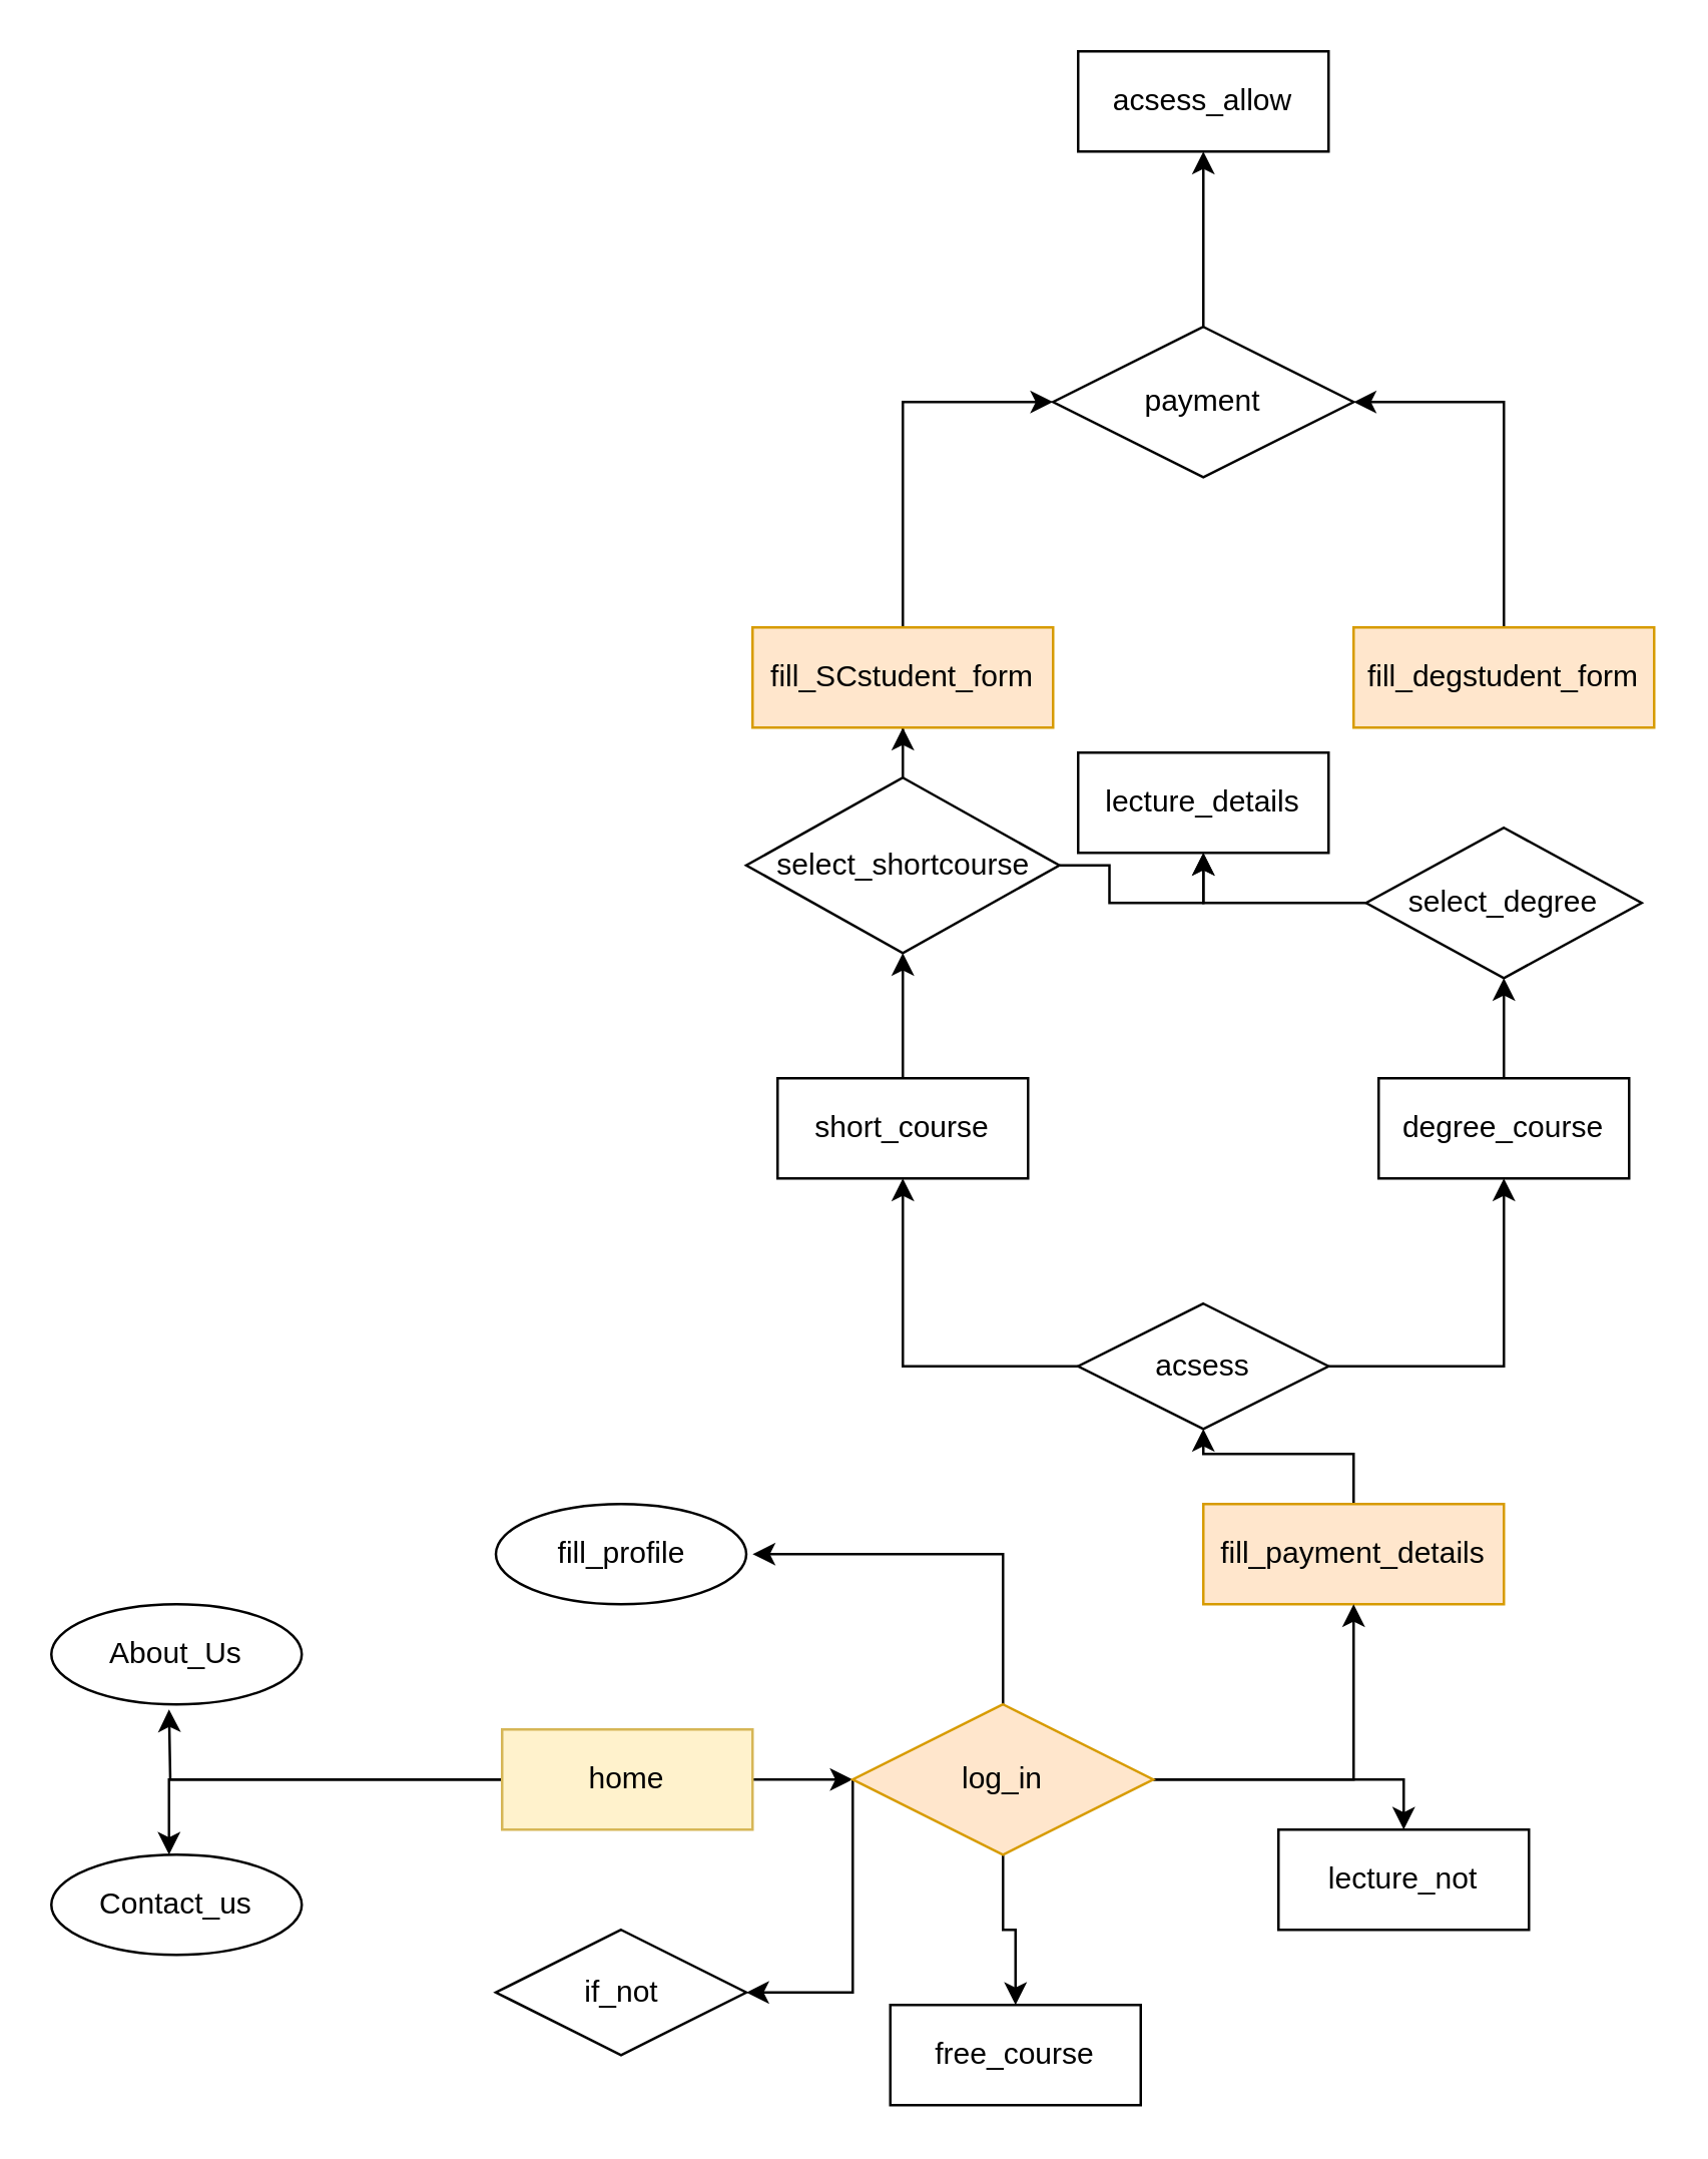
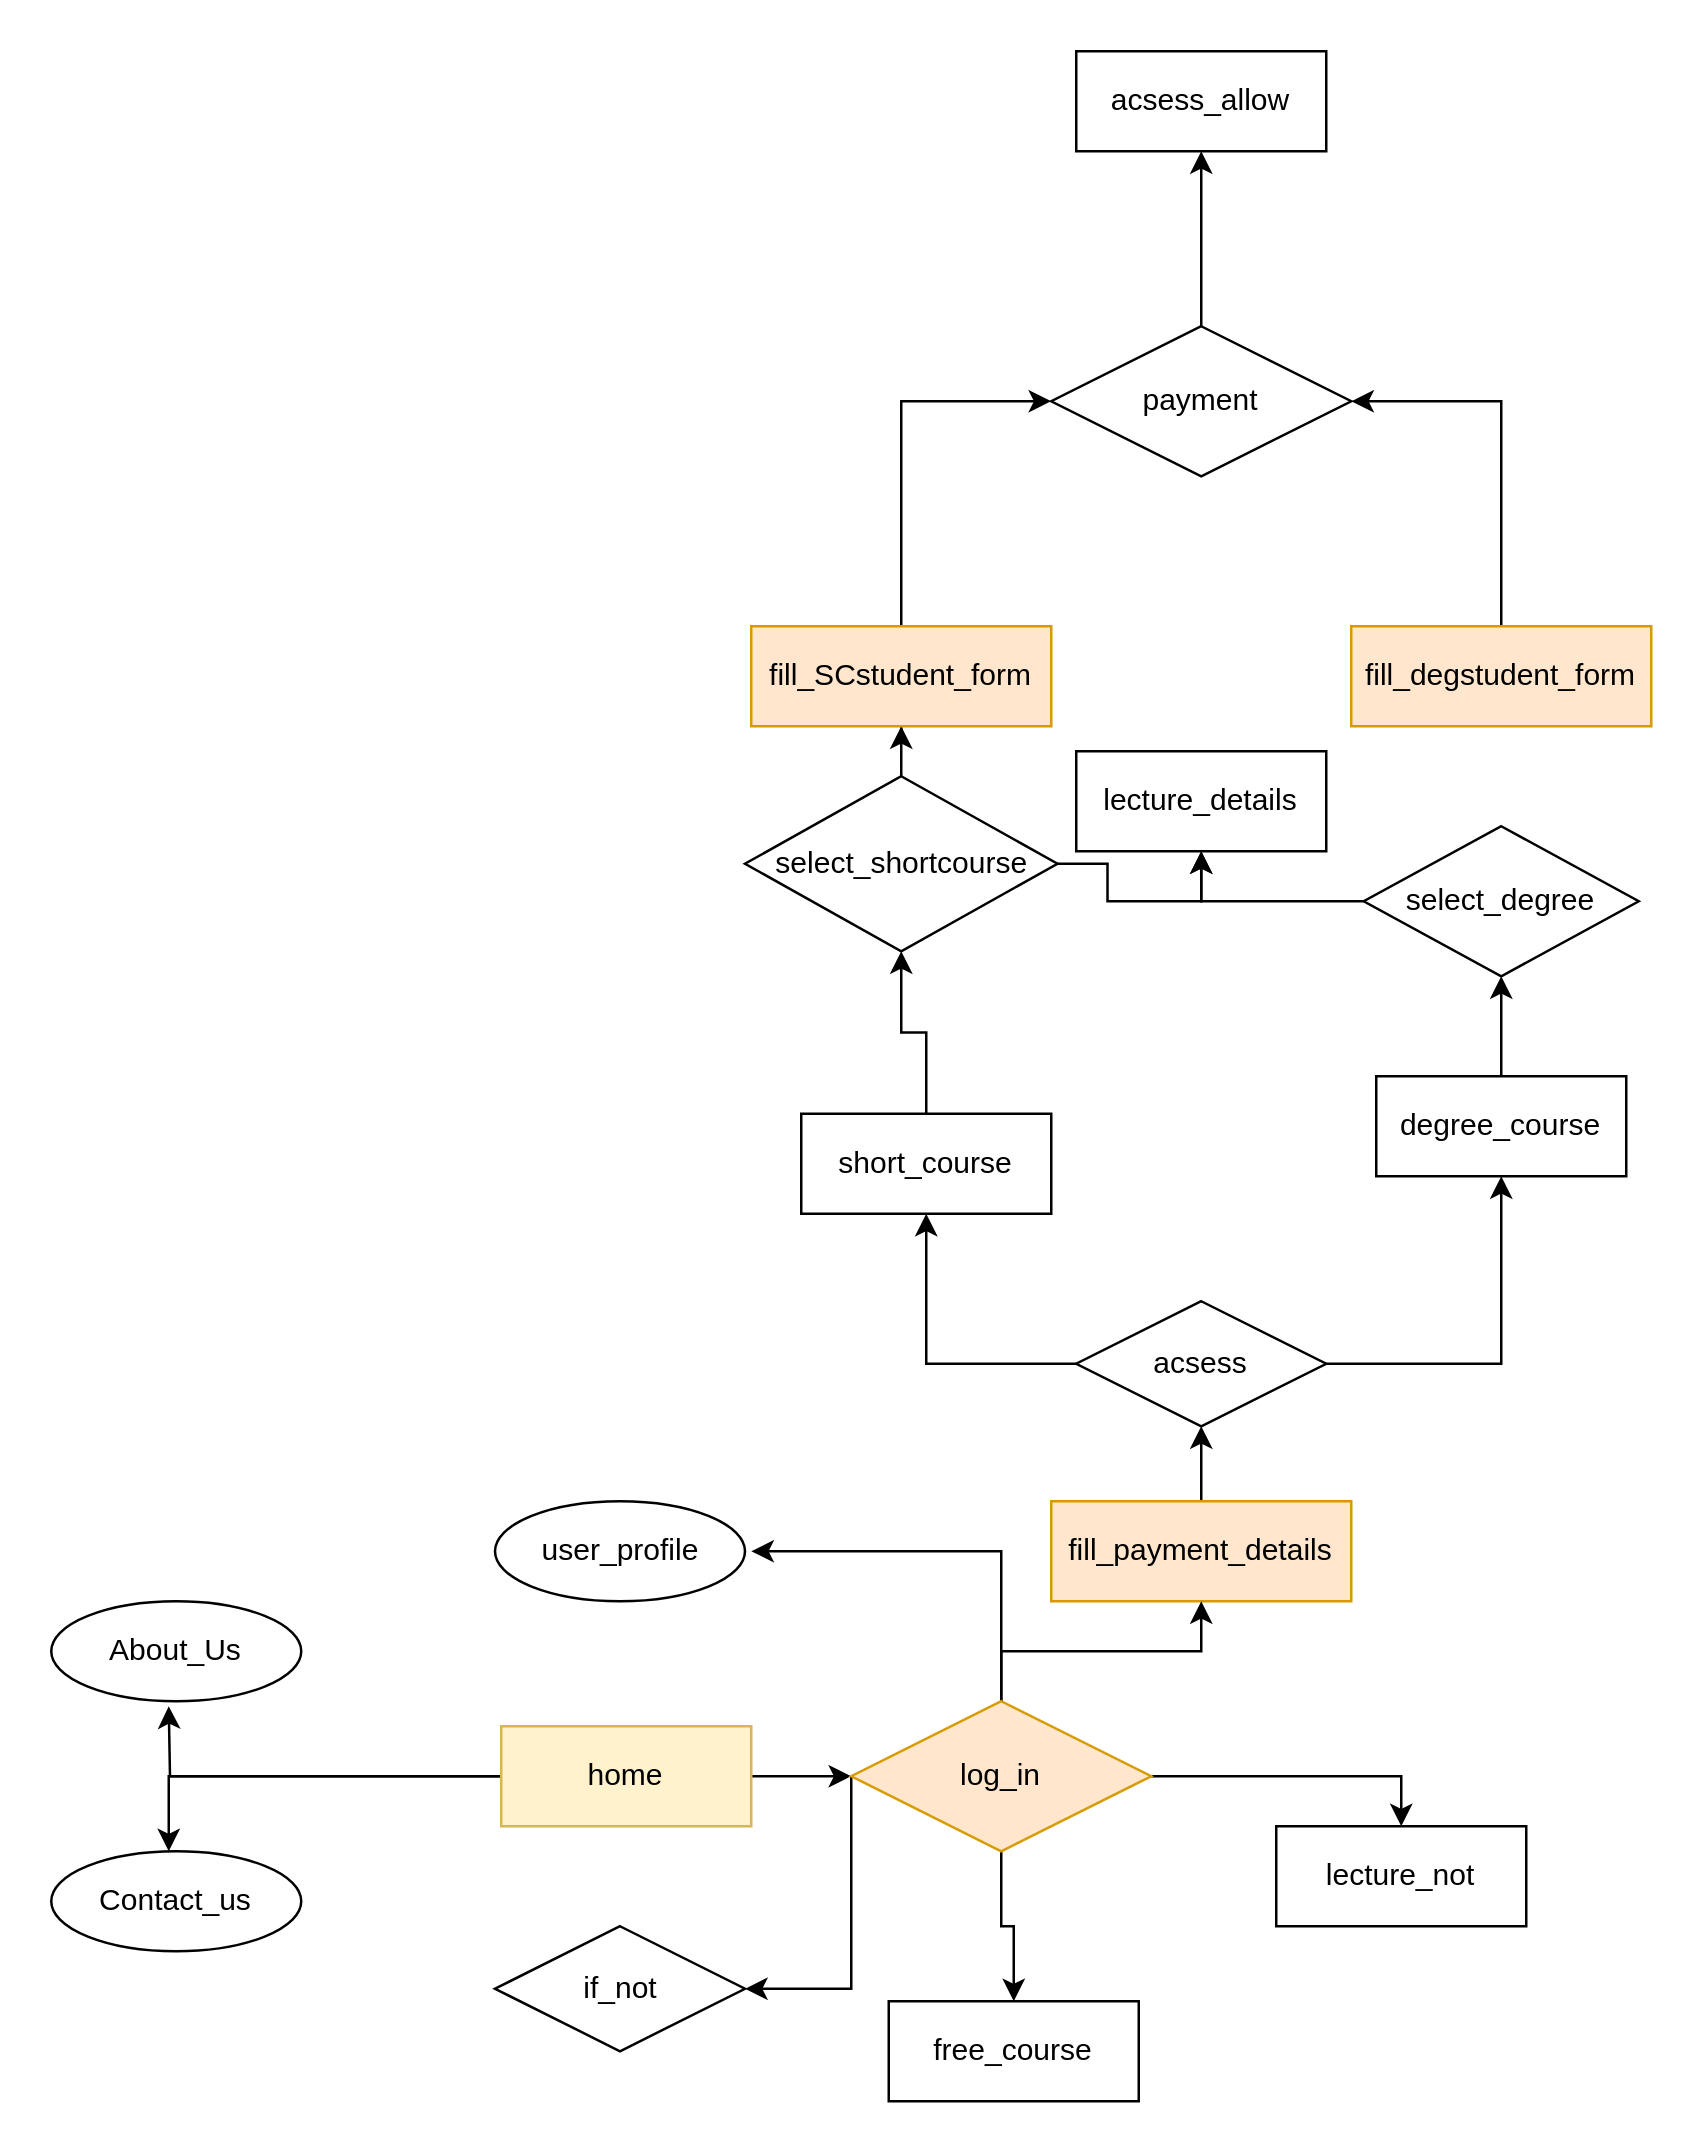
  <mxCell id="0" />
  <mxCell id="1" parent="0" />
  <mxCell id="2" style="edgeStyle=orthogonalEdgeStyle;rounded=0;orthogonalLoop=1;jettySize=auto;html=1;entryX=0;entryY=0.5;entryDx=0;entryDy=0;" edge="1" parent="1" source="5" target="19"><mxGeometry relative="1" as="geometry" /></mxCell>
  <mxCell id="3" style="edgeStyle=orthogonalEdgeStyle;rounded=0;orthogonalLoop=1;jettySize=auto;html=1;entryX=0.67;entryY=1.05;entryDx=0;entryDy=0;entryPerimeter=0;" edge="1" parent="1" source="5"><mxGeometry relative="1" as="geometry"><mxPoint x="67" y="682" as="targetPoint" /></mxGeometry></mxCell>
  <mxCell id="4" style="edgeStyle=orthogonalEdgeStyle;rounded=0;orthogonalLoop=1;jettySize=auto;html=1;entryX=0.67;entryY=0;entryDx=0;entryDy=0;entryPerimeter=0;" edge="1" parent="1" source="5"><mxGeometry relative="1" as="geometry"><mxPoint x="67" y="740" as="targetPoint" /><Array as="points"><mxPoint x="67" y="710" /></Array></mxGeometry></mxCell>
  <mxCell id="5" value="home" style="whiteSpace=wrap;html=1;align=center;fillColor=#fff2cc;strokeColor=#d6b656;" vertex="1" parent="1"><mxGeometry x="200" y="690" width="100" height="40" as="geometry" /></mxCell>
  <mxCell id="6" value="free_course" style="whiteSpace=wrap;html=1;align=center;" vertex="1" parent="1"><mxGeometry x="355" y="800" width="100" height="40" as="geometry" /></mxCell>
  <mxCell id="7" value="lecture_not" style="whiteSpace=wrap;html=1;align=center;" vertex="1" parent="1"><mxGeometry x="510" y="730" width="100" height="40" as="geometry" /></mxCell>
  <mxCell id="8" style="edgeStyle=orthogonalEdgeStyle;rounded=0;orthogonalLoop=1;jettySize=auto;html=1;entryX=0.5;entryY=1;entryDx=0;entryDy=0;" edge="1" parent="1" source="9" target="29"><mxGeometry relative="1" as="geometry" /></mxCell>
- <mxCell id="9" value="short_course" style="whiteSpace=wrap;html=1;align=center;" vertex="1" parent="1"><mxGeometry x="310" y="430" width="100" height="40" as="geometry" /></mxCell>
+ <mxCell id="9" value="short_course" style="whiteSpace=wrap;html=1;align=center;" vertex="1" parent="1"><mxGeometry x="320" y="445" width="100" height="40" as="geometry" /></mxCell>
  <mxCell id="10" style="edgeStyle=orthogonalEdgeStyle;rounded=0;orthogonalLoop=1;jettySize=auto;html=1;entryX=0.5;entryY=1;entryDx=0;entryDy=0;" edge="1" parent="1" source="11" target="24"><mxGeometry relative="1" as="geometry" /></mxCell>
  <mxCell id="11" value="degree_course" style="whiteSpace=wrap;html=1;align=center;" vertex="1" parent="1"><mxGeometry x="550" y="430" width="100" height="40" as="geometry" /></mxCell>
  <mxCell id="12" style="edgeStyle=orthogonalEdgeStyle;rounded=0;orthogonalLoop=1;jettySize=auto;html=1;entryX=0.5;entryY=1;entryDx=0;entryDy=0;" edge="1" parent="1" source="13" target="22"><mxGeometry relative="1" as="geometry" /></mxCell>
- <mxCell id="13" value="fill_payment_details" style="whiteSpace=wrap;html=1;align=center;fillColor=#ffe6cc;strokeColor=#d79b00;" vertex="1" parent="1"><mxGeometry x="480" y="600" width="120" height="40" as="geometry" /></mxCell>
+ <mxCell id="13" value="fill_payment_details" style="whiteSpace=wrap;html=1;align=center;fillColor=#ffe6cc;strokeColor=#d79b00;" vertex="1" parent="1"><mxGeometry x="420" y="600" width="120" height="40" as="geometry" /></mxCell>
  <mxCell id="14" style="edgeStyle=orthogonalEdgeStyle;rounded=0;orthogonalLoop=1;jettySize=auto;html=1;entryX=0.5;entryY=0;entryDx=0;entryDy=0;" edge="1" parent="1" source="19" target="7"><mxGeometry relative="1" as="geometry"><mxPoint x="560" y="710" as="targetPoint" /></mxGeometry></mxCell>
  <mxCell id="15" style="edgeStyle=orthogonalEdgeStyle;rounded=0;orthogonalLoop=1;jettySize=auto;html=1;" edge="1" parent="1" source="19" target="6"><mxGeometry relative="1" as="geometry" /></mxCell>
  <mxCell id="16" style="edgeStyle=orthogonalEdgeStyle;rounded=0;orthogonalLoop=1;jettySize=auto;html=1;entryX=0.5;entryY=1;entryDx=0;entryDy=0;" edge="1" parent="1" source="19" target="13"><mxGeometry relative="1" as="geometry" /></mxCell>
  <mxCell id="17" style="edgeStyle=orthogonalEdgeStyle;rounded=0;orthogonalLoop=1;jettySize=auto;html=1;entryX=1;entryY=0.5;entryDx=0;entryDy=0;" edge="1" parent="1" source="19"><mxGeometry relative="1" as="geometry"><mxPoint x="300" y="620" as="targetPoint" /><Array as="points"><mxPoint x="400" y="620" /></Array></mxGeometry></mxCell>
  <mxCell id="18" style="edgeStyle=orthogonalEdgeStyle;rounded=0;orthogonalLoop=1;jettySize=auto;html=1;entryX=1;entryY=0.5;entryDx=0;entryDy=0;" edge="1" parent="1" source="19" target="34"><mxGeometry relative="1" as="geometry"><Array as="points"><mxPoint x="340" y="795" /></Array></mxGeometry></mxCell>
  <mxCell id="19" value="log_in" style="shape=rhombus;perimeter=rhombusPerimeter;whiteSpace=wrap;html=1;align=center;fillColor=#ffe6cc;strokeColor=#d79b00;" vertex="1" parent="1"><mxGeometry x="340" y="680" width="120" height="60" as="geometry" /></mxCell>
  <mxCell id="20" style="edgeStyle=orthogonalEdgeStyle;rounded=0;orthogonalLoop=1;jettySize=auto;html=1;entryX=0.5;entryY=1;entryDx=0;entryDy=0;" edge="1" parent="1" source="22" target="9"><mxGeometry relative="1" as="geometry" /></mxCell>
  <mxCell id="21" style="edgeStyle=orthogonalEdgeStyle;rounded=0;orthogonalLoop=1;jettySize=auto;html=1;entryX=0.5;entryY=1;entryDx=0;entryDy=0;" edge="1" parent="1" source="22" target="11"><mxGeometry relative="1" as="geometry" /></mxCell>
  <mxCell id="22" value="acsess" style="shape=rhombus;perimeter=rhombusPerimeter;whiteSpace=wrap;html=1;align=center;" vertex="1" parent="1"><mxGeometry x="430" y="520" width="100" height="50" as="geometry" /></mxCell>
  <mxCell id="23" style="edgeStyle=orthogonalEdgeStyle;rounded=0;orthogonalLoop=1;jettySize=auto;html=1;entryX=0.5;entryY=1;entryDx=0;entryDy=0;" edge="1" parent="1" source="24" target="38"><mxGeometry relative="1" as="geometry" /></mxCell>
  <mxCell id="24" value="select_degree" style="shape=rhombus;perimeter=rhombusPerimeter;whiteSpace=wrap;html=1;align=center;" vertex="1" parent="1"><mxGeometry x="545" y="330" width="110" height="60" as="geometry" /></mxCell>
  <mxCell id="25" style="edgeStyle=orthogonalEdgeStyle;rounded=0;orthogonalLoop=1;jettySize=auto;html=1;entryX=1;entryY=0.5;entryDx=0;entryDy=0;" edge="1" parent="1" source="26" target="33"><mxGeometry relative="1" as="geometry" /></mxCell>
  <mxCell id="26" value="fill_degstudent_form" style="whiteSpace=wrap;html=1;align=center;fillColor=#ffe6cc;strokeColor=#d79b00;" vertex="1" parent="1"><mxGeometry x="540" y="250" width="120" height="40" as="geometry" /></mxCell>
  <mxCell id="27" style="edgeStyle=orthogonalEdgeStyle;rounded=0;orthogonalLoop=1;jettySize=auto;html=1;entryX=0.5;entryY=1;entryDx=0;entryDy=0;" edge="1" parent="1" source="29" target="31"><mxGeometry relative="1" as="geometry" /></mxCell>
  <mxCell id="28" style="edgeStyle=orthogonalEdgeStyle;rounded=0;orthogonalLoop=1;jettySize=auto;html=1;entryX=0.5;entryY=1;entryDx=0;entryDy=0;" edge="1" parent="1" source="29" target="38"><mxGeometry relative="1" as="geometry" /></mxCell>
  <mxCell id="29" value="select_shortcourse" style="shape=rhombus;perimeter=rhombusPerimeter;whiteSpace=wrap;html=1;align=center;" vertex="1" parent="1"><mxGeometry x="297.5" y="310" width="125" height="70" as="geometry" /></mxCell>
  <mxCell id="30" style="edgeStyle=orthogonalEdgeStyle;rounded=0;orthogonalLoop=1;jettySize=auto;html=1;entryX=0;entryY=0.5;entryDx=0;entryDy=0;" edge="1" parent="1" source="31" target="33"><mxGeometry relative="1" as="geometry" /></mxCell>
  <mxCell id="31" value="fill_SCstudent_form" style="whiteSpace=wrap;html=1;align=center;fillColor=#ffe6cc;strokeColor=#d79b00;" vertex="1" parent="1"><mxGeometry x="300" y="250" width="120" height="40" as="geometry" /></mxCell>
  <mxCell id="32" style="edgeStyle=orthogonalEdgeStyle;rounded=0;orthogonalLoop=1;jettySize=auto;html=1;" edge="1" parent="1" source="33"><mxGeometry relative="1" as="geometry"><mxPoint x="480" y="60" as="targetPoint" /></mxGeometry></mxCell>
  <mxCell id="33" value="payment" style="shape=rhombus;perimeter=rhombusPerimeter;whiteSpace=wrap;html=1;align=center;" vertex="1" parent="1"><mxGeometry x="420" y="130" width="120" height="60" as="geometry" /></mxCell>
  <mxCell id="34" value="if_not" style="shape=rhombus;perimeter=rhombusPerimeter;whiteSpace=wrap;html=1;align=center;" vertex="1" parent="1"><mxGeometry x="197.5" y="770" width="100" height="50" as="geometry" /></mxCell>
- <mxCell id="35" value="fill_profile" style="ellipse;whiteSpace=wrap;html=1;align=center;" vertex="1" parent="1"><mxGeometry x="197.5" y="600" width="100" height="40" as="geometry" /></mxCell>
+ <mxCell id="35" value="user_profile" style="ellipse;whiteSpace=wrap;html=1;align=center;" vertex="1" parent="1"><mxGeometry x="197.5" y="600" width="100" height="40" as="geometry" /></mxCell>
  <mxCell id="36" value="About_Us" style="ellipse;whiteSpace=wrap;html=1;align=center;" vertex="1" parent="1"><mxGeometry x="20" y="640" width="100" height="40" as="geometry" /></mxCell>
  <mxCell id="37" value="Contact_us" style="ellipse;whiteSpace=wrap;html=1;align=center;" vertex="1" parent="1"><mxGeometry x="20" y="740" width="100" height="40" as="geometry" /></mxCell>
  <mxCell id="38" value="lecture_details" style="whiteSpace=wrap;html=1;align=center;" vertex="1" parent="1"><mxGeometry x="430" y="300" width="100" height="40" as="geometry" /></mxCell>
  <mxCell id="39" value="acsess_allow" style="whiteSpace=wrap;html=1;align=center;" vertex="1" parent="1"><mxGeometry x="430" y="20" width="100" height="40" as="geometry" /></mxCell>
